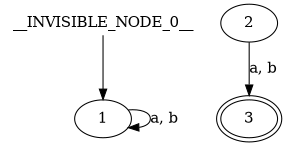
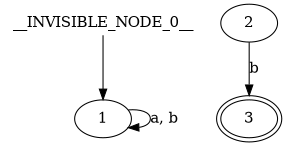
  digraph {
    __INVISIBLE_NODE_0__ [height=.0 shape=none width=.0]
    1
    3 [peripheries=2]
    2
    __INVISIBLE_NODE_0__ -> 1
    1 -> 1 [label="a, b"]
-   2 -> 3 [label="a, b"]
+   2 -> 3 [label=b]
  }
